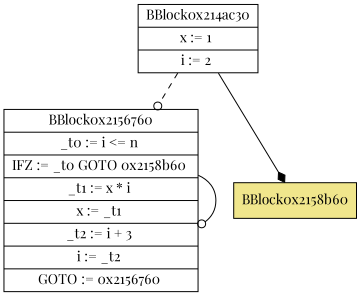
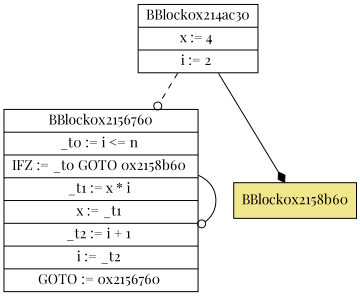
  digraph {
    fontname="Playfair Display"
    node [fillcolor=white fontname="Playfair Display" shape=record style=filled]
    edge [arrowhead=odot fontname="Playfair Display" style=solid]
-   n1 [label="{<f0> BBlock0x214ac30|<f1> x := 1    \n |<f2> i := 2    \n }"]
-   n2 [label="{<f0> BBlock0x2156760|<f1> _t0 := i \<= n  \n |<f2> IFZ := _t0 GOTO 0x2158b60  \n |<f3> _t1 := x * i  \n |<f4> x := _t1    \n |<f5> _t2 := i + 3  \n |<f6> i := _t2    \n |<f7> GOTO :=  0x2156760   \n }"]
+   n1 [label="{<f0> BBlock0x214ac30|<f1> x := 4    \n |<f2> i := 2    \n }"]
+   n2 [label="{<f0> BBlock0x2156760|<f1> _t0 := i \<= n  \n |<f2> IFZ := _t0 GOTO 0x2158b60  \n |<f3> _t1 := x * i  \n |<f4> x := _t1    \n |<f5> _t2 := i + 1  \n |<f6> i := _t2    \n |<f7> GOTO :=  0x2156760   \n }"]
    n3 [fillcolor=khaki label="{<f0> BBlock0x2158b60}"]
    n1 -> n2 [style=dashed]
    n1 -> n3 [arrowhead=diamond]
    n2 -> n2
  }
